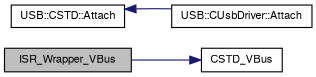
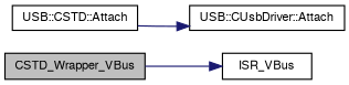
  digraph {
    rankdir=LR
    node [color=black fontname=FreeSans fontsize=10 shape=record]
    edge [color=midnightblue fontname=FreeSans fontsize=10 labelfontname=FreeSans labelfontsize=10 style=solid]
-   n1 [fillcolor=grey75 fontcolor=black height=0.2 label=ISR_Wrapper_VBus style=filled width=0.4]
-   n2 [height=0.2 label=CSTD_VBus width=0.4]
+   n1 [fillcolor=grey75 fontcolor=black height=0.2 label=CSTD_Wrapper_VBus style=filled width=0.4]
+   n2 [height=0.2 label=ISR_VBus width=0.4]
    n3 [height=0.2 label="USB::CSTD::Attach" width=0.4]
    n4 [height=0.2 label="USB::CUsbDriver::Attach" width=0.4]
    n1 -> n2
-   n4 -> n3
+   n3 -> n4
  }
